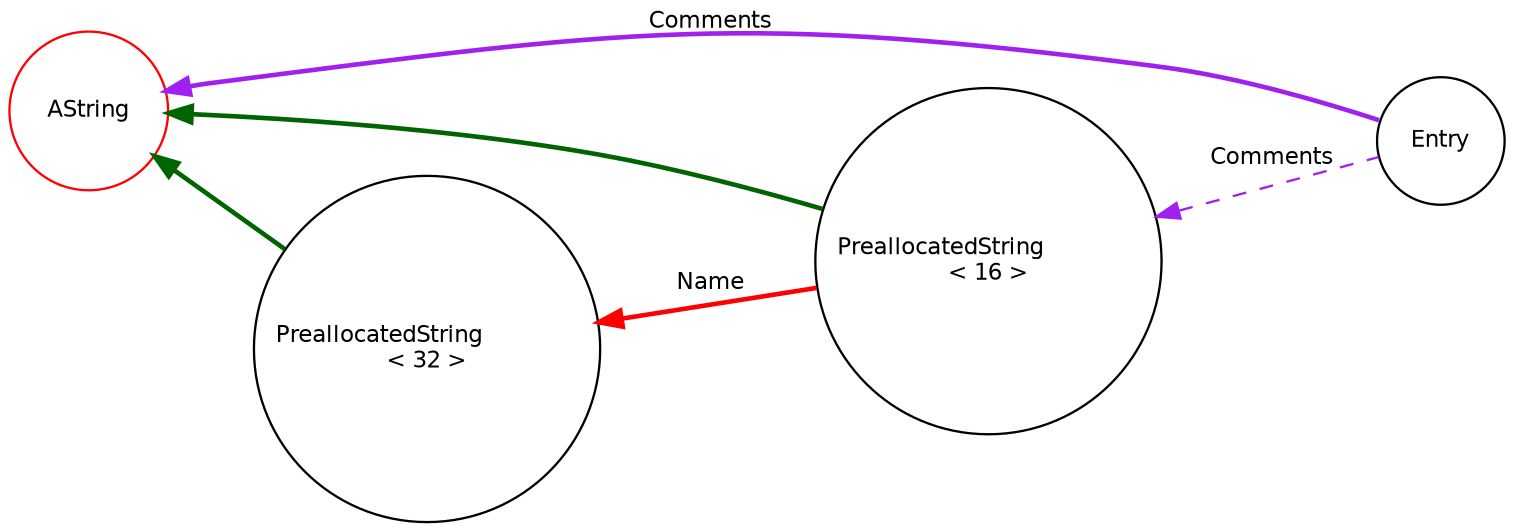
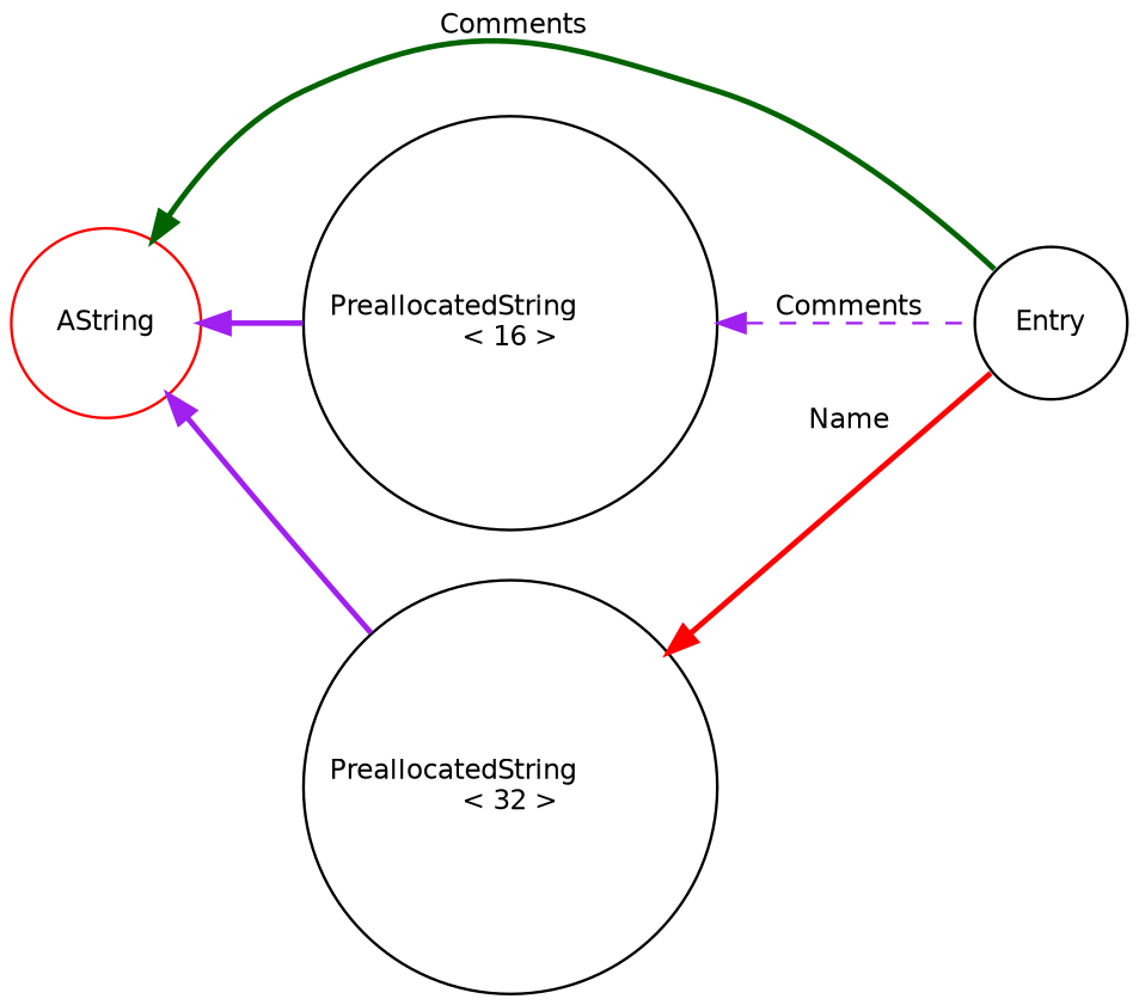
  digraph {
    rankdir=LR
    node [color=black fillcolor=white fontname=Helvetica fontsize=10 shape=circle style=filled]
    edge [color=purple dir=back fontname=Helvetica fontsize=10 labelfontname=Helvetica labelfontsize=10 style=bold]
    n1 [height=0.2 label=Entry width=0.4]
    n2 [color=red height=0.2 label=AString width=0.4]
    n3 [height=0.2 label="PreallocatedString\l\< 16 \>" width=0.4]
    n4 [height=0.2 label="PreallocatedString\l\< 32 \>" width=0.4]
-   n2 -> n1 [label=" Comments"]
-   n2 -> n3 [color=darkgreen]
-   n2 -> n4 [color=darkgreen]
+   n2 -> n1 [color=darkgreen label=" Comments"]
+   n2 -> n3
+   n2 -> n4
    n3 -> n1 [label=" Comments" style=dashed]
-   n4 -> n3 [color=red label=" Name"]
+   n4 -> n1 [color=red label=" Name"]
  }
